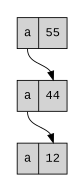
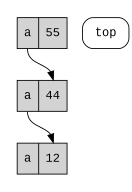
  digraph {
    fontname="Liberation Mono"
    node [shape=record style=filled fontname="Liberation Mono"]
    edge [headport=dato tailport=ant fontname="Liberation Mono"]
    n1 [label="<ant> a | <dato> 55"]
    n2 [label="<ant> a | <dato> 44"]
    n3 [label="<ant> a | <dato> 12"]
+   n4 [label=top shape=rect style=rounded]
    subgraph cluster_1 {
      color=white
      style=filled
      n1
      n2
      n3
    }
    n1 -> n2
    n2 -> n3
  }
